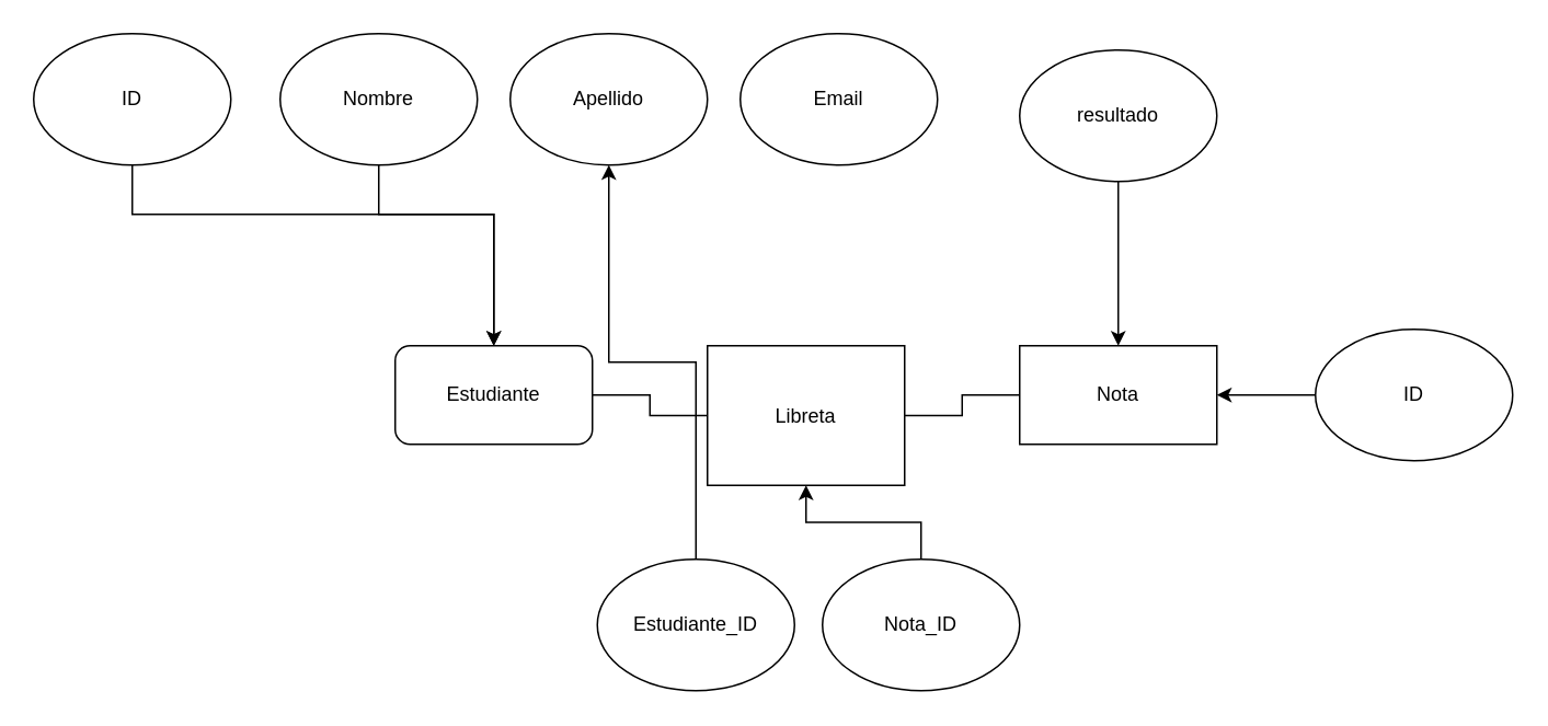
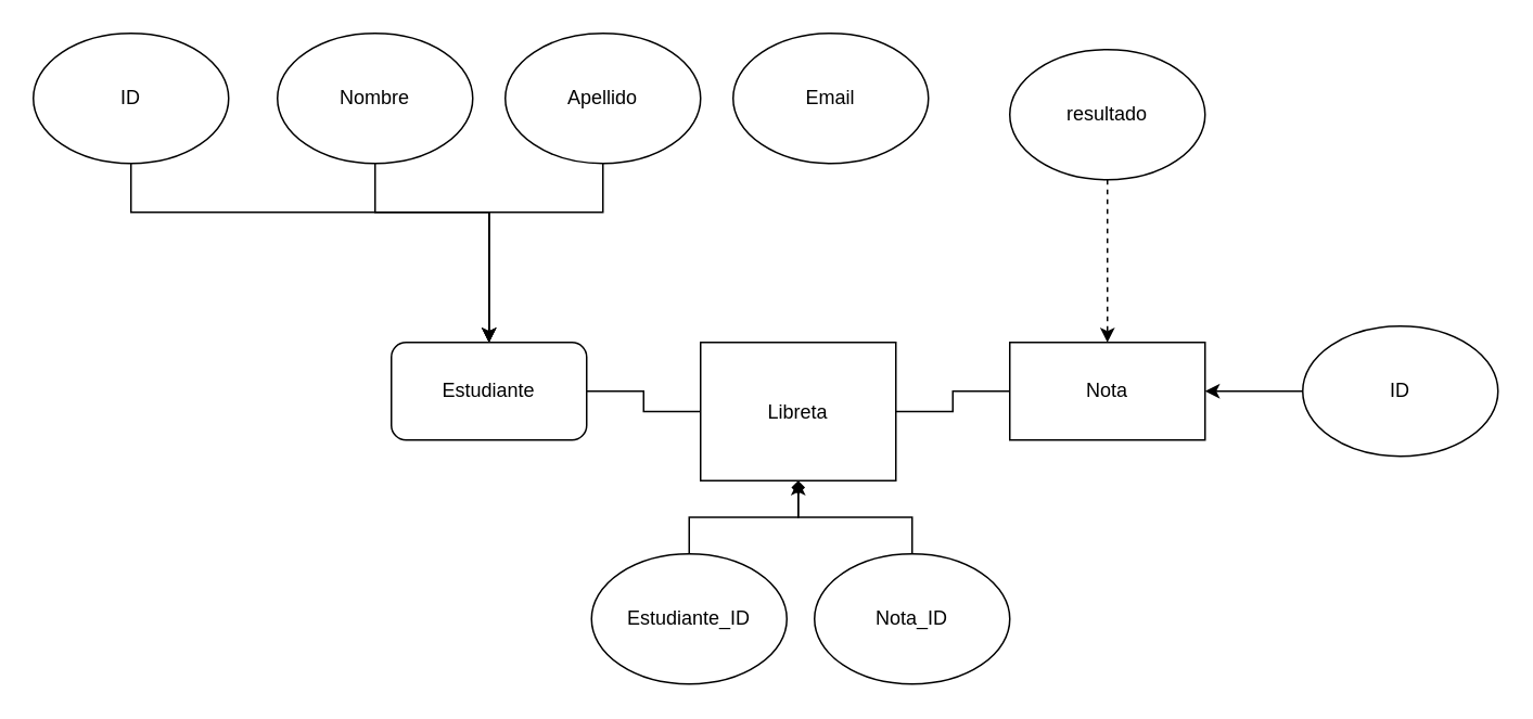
  <mxCell id="0" />
  <mxCell id="1" parent="0" />
  <mxCell id="2" value="Estudiante" style="whiteSpace=wrap;html=1;rounded=1;" parent="1" vertex="1"><mxGeometry x="240" y="210" width="120" height="60" as="geometry" /></mxCell>
  <mxCell id="3" value="Nota" style="rounded=0;whiteSpace=wrap;html=1;" parent="1" vertex="1"><mxGeometry x="620" y="210" width="120" height="60" as="geometry" /></mxCell>
  <mxCell id="4" style="edgeStyle=orthogonalEdgeStyle;rounded=0;orthogonalLoop=1;jettySize=auto;html=1;entryX=0.5;entryY=0;entryDx=0;entryDy=0;" parent="1" source="5" target="2" edge="1"><mxGeometry relative="1" as="geometry"><Array as="points"><mxPoint x="80" y="130" /><mxPoint x="300" y="130" /></Array></mxGeometry></mxCell>
  <mxCell id="5" value="ID" style="ellipse;whiteSpace=wrap;html=1;" parent="1" vertex="1"><mxGeometry x="20" y="20" width="120" height="80" as="geometry" /></mxCell>
  <mxCell id="6" style="edgeStyle=orthogonalEdgeStyle;rounded=0;orthogonalLoop=1;jettySize=auto;html=1;entryX=0.5;entryY=0;entryDx=0;entryDy=0;" parent="1" source="7" target="2" edge="1"><mxGeometry relative="1" as="geometry"><Array as="points"><mxPoint x="230" y="130" /><mxPoint x="300" y="130" /></Array></mxGeometry></mxCell>
  <mxCell id="7" value="Nombre" style="ellipse;whiteSpace=wrap;html=1;" parent="1" vertex="1"><mxGeometry x="170" y="20" width="120" height="80" as="geometry" /></mxCell>
+ <mxCell id="8" style="edgeStyle=orthogonalEdgeStyle;rounded=0;orthogonalLoop=1;jettySize=auto;html=1;entryX=0.5;entryY=0;entryDx=0;entryDy=0;" parent="1" source="9" target="2" edge="1"><mxGeometry relative="1" as="geometry"><Array as="points"><mxPoint x="370" y="130" /><mxPoint x="300" y="130" /></Array></mxGeometry></mxCell>
  <mxCell id="9" value="Apellido" style="ellipse;whiteSpace=wrap;html=1;" parent="1" vertex="1"><mxGeometry x="310" y="20" width="120" height="80" as="geometry" /></mxCell>
  <mxCell id="10" value="Email" style="ellipse;whiteSpace=wrap;html=1;" parent="1" vertex="1"><mxGeometry x="450" y="20" width="120" height="80" as="geometry" /></mxCell>
  <mxCell id="11" style="edgeStyle=orthogonalEdgeStyle;rounded=0;orthogonalLoop=1;jettySize=auto;html=1;entryX=1;entryY=0.5;entryDx=0;entryDy=0;" parent="1" source="12" target="3" edge="1"><mxGeometry relative="1" as="geometry" /></mxCell>
  <mxCell id="12" value="ID" style="ellipse;whiteSpace=wrap;html=1;" parent="1" vertex="1"><mxGeometry x="800" y="200" width="120" height="80" as="geometry" /></mxCell>
  <mxCell id="13" style="edgeStyle=orthogonalEdgeStyle;rounded=0;orthogonalLoop=1;jettySize=auto;html=1;endArrow=none;endFill=0;" parent="1" source="15" target="3" edge="1"><mxGeometry relative="1" as="geometry" /></mxCell>
  <mxCell id="14" style="edgeStyle=orthogonalEdgeStyle;rounded=0;orthogonalLoop=1;jettySize=auto;html=1;endArrow=none;endFill=0;" parent="1" source="15" target="2" edge="1"><mxGeometry relative="1" as="geometry" /></mxCell>
  <mxCell id="15" value="Libreta" style="rounded=0;whiteSpace=wrap;html=1;" parent="1" vertex="1"><mxGeometry x="430" y="210" width="120" height="85" as="geometry" /></mxCell>
- <mxCell id="16" style="edgeStyle=orthogonalEdgeStyle;rounded=0;orthogonalLoop=1;jettySize=auto;html=1;" parent="1" source="17" target="9" edge="1"><mxGeometry relative="1" as="geometry" /></mxCell>
+ <mxCell id="16" style="edgeStyle=orthogonalEdgeStyle;rounded=0;orthogonalLoop=1;jettySize=auto;html=1;entryX=0.5;entryY=1;entryDx=0;entryDy=0;" parent="1" source="17" target="15" edge="1"><mxGeometry relative="1" as="geometry" /></mxCell>
  <mxCell id="17" value="Estudiante_ID" style="ellipse;whiteSpace=wrap;html=1;" parent="1" vertex="1"><mxGeometry x="363" y="340" width="120" height="80" as="geometry" /></mxCell>
- <mxCell id="18" style="edgeStyle=orthogonalEdgeStyle;rounded=0;orthogonalLoop=1;jettySize=auto;html=1;" parent="1" source="19" target="15" edge="1"><mxGeometry relative="1" as="geometry" /></mxCell>
+ <mxCell id="18" style="edgeStyle=orthogonalEdgeStyle;rounded=0;orthogonalLoop=1;jettySize=auto;html=1;endArrow=diamond;" parent="1" source="19" target="15" edge="1"><mxGeometry relative="1" as="geometry" /></mxCell>
  <mxCell id="19" value="&lt;div&gt;Nota_ID&lt;/div&gt;" style="ellipse;whiteSpace=wrap;html=1;" parent="1" vertex="1"><mxGeometry x="500" y="340" width="120" height="80" as="geometry" /></mxCell>
- <mxCell id="20" style="edgeStyle=orthogonalEdgeStyle;rounded=0;orthogonalLoop=1;jettySize=auto;html=1;" parent="1" source="21" target="3" edge="1"><mxGeometry relative="1" as="geometry" /></mxCell>
+ <mxCell id="20" style="edgeStyle=orthogonalEdgeStyle;rounded=0;orthogonalLoop=1;jettySize=auto;html=1;dashed=1;" parent="1" source="21" target="3" edge="1"><mxGeometry relative="1" as="geometry" /></mxCell>
  <mxCell id="21" value="resultado" style="ellipse;whiteSpace=wrap;html=1;" parent="1" vertex="1"><mxGeometry x="620" y="30" width="120" height="80" as="geometry" /></mxCell>
